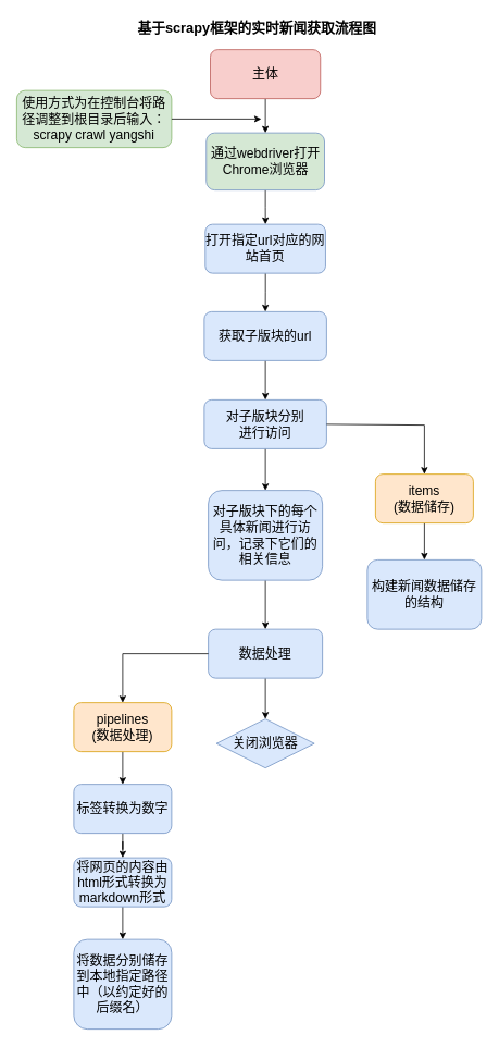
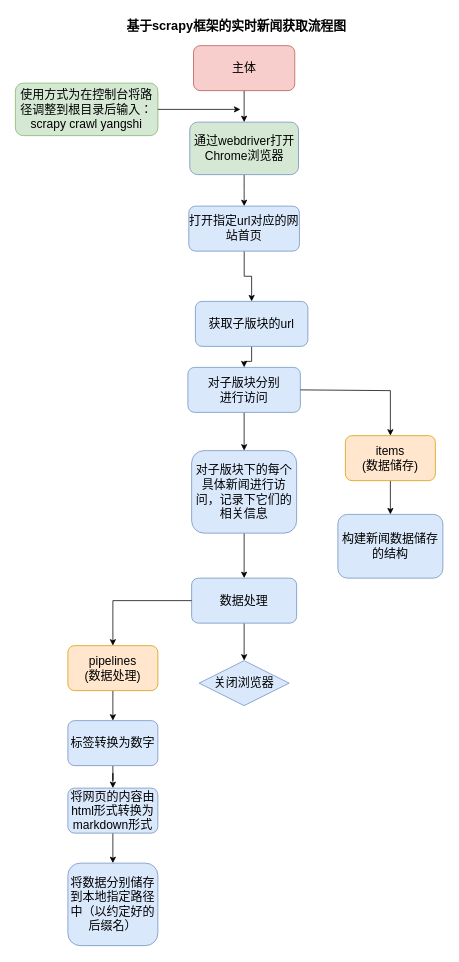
  <mxCell id="0" />
  <mxCell id="1" parent="0" />
  <mxCell id="2" value="&lt;b&gt;&lt;font style=&quot;font-size: 17px&quot;&gt;基于scrapy框架的实时新闻获取流程图&lt;/font&gt;&lt;/b&gt;" style="text;html=1;strokeColor=none;fillColor=none;align=center;verticalAlign=middle;whiteSpace=wrap;rounded=0;" vertex="1" parent="1"><mxGeometry x="160" y="20" width="310" height="30" as="geometry" /></mxCell>
  <mxCell id="3" value="" style="edgeStyle=orthogonalEdgeStyle;rounded=0;orthogonalLoop=1;jettySize=auto;html=1;fontSize=16;" edge="1" parent="1" source="4" target="6"><mxGeometry relative="1" as="geometry" /></mxCell>
  <mxCell id="4" value="通过webdriver打开Chrome浏览器" style="rounded=1;whiteSpace=wrap;html=1;fontSize=16;fillColor=#d5e8d4;strokeColor=#6c8ebf;" vertex="1" parent="1"><mxGeometry x="252.5" y="162" width="145" height="70" as="geometry" /></mxCell>
  <mxCell id="5" value="" style="edgeStyle=orthogonalEdgeStyle;rounded=0;orthogonalLoop=1;jettySize=auto;html=1;fontSize=16;" edge="1" parent="1" source="6" target="8"><mxGeometry relative="1" as="geometry" /></mxCell>
  <mxCell id="6" value="打开指定url对应的网站首页" style="whiteSpace=wrap;html=1;fontSize=16;fillColor=#dae8fc;strokeColor=#6c8ebf;rounded=1;" vertex="1" parent="1"><mxGeometry x="251.25" y="274" width="147.5" height="60" as="geometry" /></mxCell>
  <mxCell id="7" value="" style="edgeStyle=orthogonalEdgeStyle;rounded=0;orthogonalLoop=1;jettySize=auto;html=1;fontSize=16;" edge="1" parent="1" source="8" target="10"><mxGeometry relative="1" as="geometry" /></mxCell>
- <mxCell id="8" value="获取子版块的url" style="whiteSpace=wrap;html=1;fontSize=16;fillColor=#dae8fc;strokeColor=#6c8ebf;rounded=1;" vertex="1" parent="1"><mxGeometry x="250" y="381" width="150" height="60" as="geometry" /></mxCell>
+ <mxCell id="8" value="获取子版块的url" style="whiteSpace=wrap;html=1;fontSize=16;fillColor=#dae8fc;strokeColor=#6c8ebf;rounded=1;" vertex="1" parent="1"><mxGeometry x="260" y="401" width="150" height="60" as="geometry" /></mxCell>
  <mxCell id="9" value="" style="edgeStyle=orthogonalEdgeStyle;rounded=0;orthogonalLoop=1;jettySize=auto;html=1;fontSize=16;" edge="1" parent="1" source="10" target="12"><mxGeometry relative="1" as="geometry" /></mxCell>
  <mxCell id="10" value="对子版块分别&lt;br&gt;进行访问" style="whiteSpace=wrap;html=1;fontSize=16;fillColor=#dae8fc;strokeColor=#6c8ebf;rounded=1;" vertex="1" parent="1"><mxGeometry x="250" y="489" width="150" height="60" as="geometry" /></mxCell>
  <mxCell id="11" value="" style="edgeStyle=orthogonalEdgeStyle;rounded=0;orthogonalLoop=1;jettySize=auto;html=1;fontSize=16;" edge="1" parent="1" source="12" target="14"><mxGeometry relative="1" as="geometry" /></mxCell>
  <mxCell id="12" value="对子版块下的每个具体新闻进行访问，记录下它们的相关信息" style="whiteSpace=wrap;html=1;fontSize=16;fillColor=#dae8fc;strokeColor=#6c8ebf;rounded=1;" vertex="1" parent="1"><mxGeometry x="255" y="600" width="140" height="110" as="geometry" /></mxCell>
  <mxCell id="13" value="" style="edgeStyle=orthogonalEdgeStyle;rounded=0;orthogonalLoop=1;jettySize=auto;html=1;fontSize=16;" edge="1" parent="1" source="14" target="15"><mxGeometry relative="1" as="geometry" /></mxCell>
  <mxCell id="14" value="数据处理" style="whiteSpace=wrap;html=1;fontSize=16;fillColor=#dae8fc;strokeColor=#6c8ebf;rounded=1;" vertex="1" parent="1"><mxGeometry x="255" y="770" width="140" height="60" as="geometry" /></mxCell>
  <mxCell id="15" value="关闭浏览器" style="rhombus;whiteSpace=wrap;html=1;fontSize=16;fillColor=#dae8fc;strokeColor=#6c8ebf;" vertex="1" parent="1"><mxGeometry x="265" y="880" width="120" height="60" as="geometry" /></mxCell>
  <mxCell id="16" value="" style="edgeStyle=orthogonalEdgeStyle;rounded=0;orthogonalLoop=1;jettySize=auto;html=1;fontSize=16;" edge="1" parent="1" source="17" target="4"><mxGeometry relative="1" as="geometry" /></mxCell>
  <mxCell id="17" value="主体" style="rounded=1;whiteSpace=wrap;html=1;fontSize=16;fillColor=#f8cecc;strokeColor=#b85450;" vertex="1" parent="1"><mxGeometry x="257.5" y="60" width="135" height="60" as="geometry" /></mxCell>
  <mxCell id="18" value="" style="edgeStyle=orthogonalEdgeStyle;rounded=0;orthogonalLoop=1;jettySize=auto;html=1;fontSize=16;" edge="1" parent="1" source="19" target="20"><mxGeometry relative="1" as="geometry" /></mxCell>
  <mxCell id="19" value="items&lt;br&gt;(数据储存)" style="rounded=1;whiteSpace=wrap;html=1;fontSize=16;fillColor=#ffe6cc;strokeColor=#d79b00;" vertex="1" parent="1"><mxGeometry x="460" y="580" width="120" height="60" as="geometry" /></mxCell>
  <mxCell id="20" value="构建新闻数据储存的结构" style="whiteSpace=wrap;html=1;fontSize=16;fillColor=#dae8fc;strokeColor=#6c8ebf;rounded=1;" vertex="1" parent="1"><mxGeometry x="450" y="685" width="140" height="85" as="geometry" /></mxCell>
  <mxCell id="21" value="" style="edgeStyle=orthogonalEdgeStyle;rounded=0;orthogonalLoop=1;jettySize=auto;html=1;fontSize=16;" edge="1" parent="1" source="22" target="24"><mxGeometry relative="1" as="geometry" /></mxCell>
  <mxCell id="22" value="pipelines&lt;br&gt;(数据处理)" style="rounded=1;whiteSpace=wrap;html=1;fontSize=16;fillColor=#ffe6cc;strokeColor=#d79b00;" vertex="1" parent="1"><mxGeometry x="90" y="860" width="120" height="60" as="geometry" /></mxCell>
  <mxCell id="23" value="" style="edgeStyle=orthogonalEdgeStyle;rounded=0;orthogonalLoop=1;jettySize=auto;html=1;fontSize=16;" edge="1" parent="1" source="24" target="26"><mxGeometry relative="1" as="geometry" /></mxCell>
  <mxCell id="24" value="标签转换为数字" style="whiteSpace=wrap;html=1;fontSize=16;fillColor=#dae8fc;strokeColor=#6c8ebf;rounded=1;" vertex="1" parent="1"><mxGeometry x="90" y="960" width="120" height="60" as="geometry" /></mxCell>
  <mxCell id="25" value="" style="edgeStyle=orthogonalEdgeStyle;rounded=0;orthogonalLoop=1;jettySize=auto;html=1;fontSize=16;" edge="1" parent="1" source="26" target="27"><mxGeometry relative="1" as="geometry" /></mxCell>
  <mxCell id="26" value="将网页的内容由html形式转换为markdown形式" style="whiteSpace=wrap;html=1;fontSize=16;fillColor=#dae8fc;strokeColor=#6c8ebf;rounded=1;" vertex="1" parent="1"><mxGeometry x="90" y="1050" width="120" height="60" as="geometry" /></mxCell>
  <mxCell id="27" value="将数据分别储存到本地指定路径中（以约定好的后缀名）" style="whiteSpace=wrap;html=1;fontSize=16;fillColor=#dae8fc;strokeColor=#6c8ebf;rounded=1;" vertex="1" parent="1"><mxGeometry x="90" y="1150" width="120" height="110" as="geometry" /></mxCell>
  <mxCell id="28" value="" style="endArrow=classic;html=1;rounded=0;fontSize=16;exitX=1;exitY=0.5;exitDx=0;exitDy=0;entryX=0.5;entryY=0;entryDx=0;entryDy=0;" edge="1" parent="1" source="10" target="19"><mxGeometry width="50" height="50" relative="1" as="geometry"><mxPoint x="420" y="560" as="sourcePoint" /><mxPoint x="470" y="510" as="targetPoint" /><Array as="points"><mxPoint x="520" y="520" /></Array></mxGeometry></mxCell>
  <mxCell id="29" value="" style="endArrow=classic;html=1;rounded=0;fontSize=16;entryX=0.5;entryY=0;entryDx=0;entryDy=0;exitX=0;exitY=0.5;exitDx=0;exitDy=0;" edge="1" parent="1" source="14" target="22"><mxGeometry width="50" height="50" relative="1" as="geometry"><mxPoint x="280" y="1010" as="sourcePoint" /><mxPoint x="330" y="960" as="targetPoint" /><Array as="points"><mxPoint x="150" y="800" /></Array></mxGeometry></mxCell>
  <mxCell id="30" value="使用方式为在控制台将路径调整到根目录后输入：scrapy crawl yangshi" style="rounded=1;whiteSpace=wrap;html=1;fontSize=16;fillColor=#d5e8d4;strokeColor=#82b366;" vertex="1" parent="1"><mxGeometry x="20" y="110" width="190" height="70" as="geometry" /></mxCell>
  <mxCell id="31" value="" style="endArrow=classic;html=1;rounded=0;fontSize=16;exitX=1;exitY=0.5;exitDx=0;exitDy=0;" edge="1" parent="1" source="30"><mxGeometry width="50" height="50" relative="1" as="geometry"><mxPoint x="230" y="250" as="sourcePoint" /><mxPoint x="320" y="145" as="targetPoint" /></mxGeometry></mxCell>
